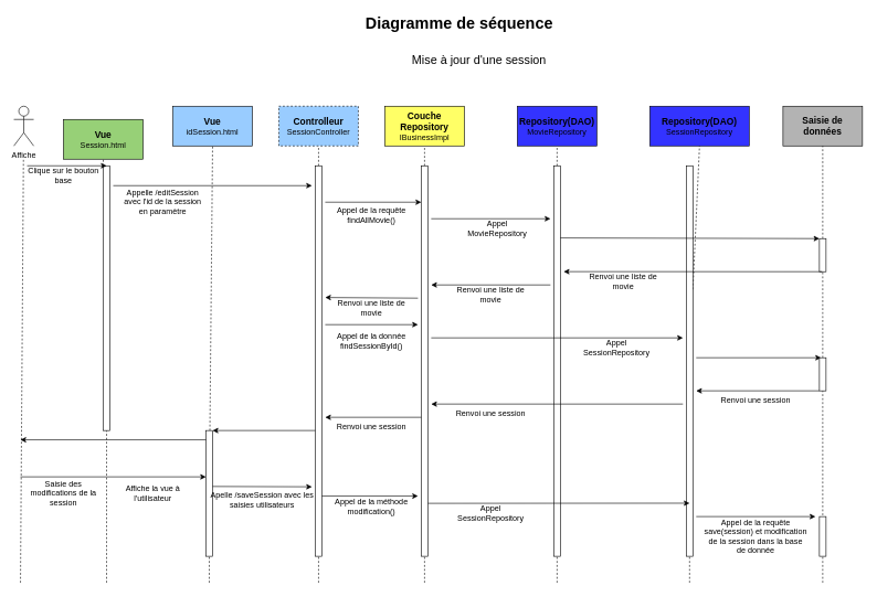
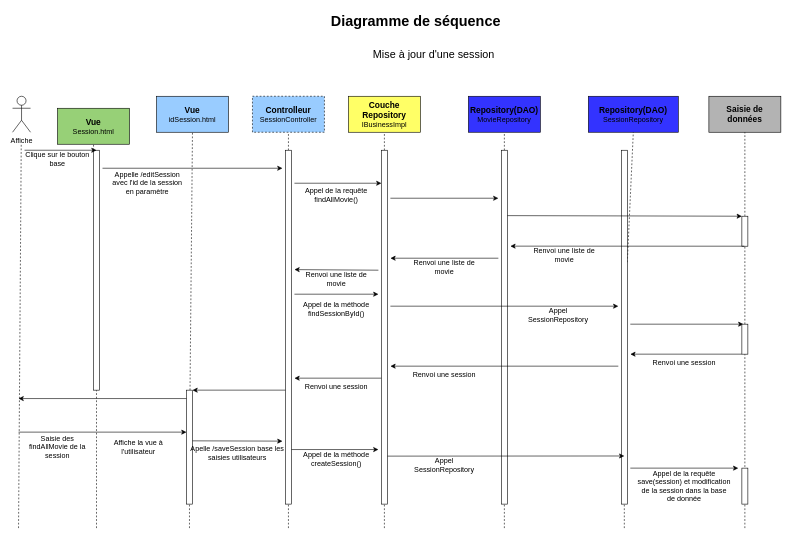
  <mxCell id="0" />
  <mxCell id="1" parent="0" />
  <mxCell id="2" value="&lt;font style=&quot;font-size: 18px;&quot;&gt;Mise à jour d'une session&lt;/font&gt;" style="text;html=1;align=center;verticalAlign=middle;whiteSpace=wrap;rounded=0;" parent="1" vertex="1"><mxGeometry x="575" y="75" width="295" height="30" as="geometry" /></mxCell>
  <mxCell id="3" value="&lt;font style=&quot;font-size: 24px;&quot;&gt;&lt;b&gt;&lt;font&gt;Diagramme de séquence&lt;/font&gt;&lt;/b&gt;&lt;/font&gt;" style="text;html=1;align=center;verticalAlign=middle;whiteSpace=wrap;rounded=0;" parent="1" vertex="1"><mxGeometry x="540" y="20" width="305" height="30" as="geometry" /></mxCell>
  <mxCell id="4" value="Affiche" style="shape=umlActor;verticalLabelPosition=bottom;verticalAlign=top;html=1;outlineConnect=0;" parent="1" vertex="1"><mxGeometry x="20" y="160" width="30" height="60" as="geometry" /></mxCell>
  <mxCell id="5" value="" style="endArrow=none;dashed=1;html=1;rounded=0;" parent="1" edge="1"><mxGeometry width="50" height="50" relative="1" as="geometry"><mxPoint x="30" y="880" as="sourcePoint" /><mxPoint x="34.5" y="240" as="targetPoint" /></mxGeometry></mxCell>
  <mxCell id="6" value="&lt;div&gt;&lt;b&gt;&lt;font style=&quot;font-size: 14px;&quot;&gt;Vue&lt;/font&gt;&lt;/b&gt;&lt;/div&gt;&lt;div&gt;Session.html&lt;br&gt;&lt;/div&gt;" style="rounded=0;whiteSpace=wrap;html=1;fillColor=#97D077;" parent="1" vertex="1"><mxGeometry x="95" y="180" width="120" height="60" as="geometry" /></mxCell>
  <mxCell id="7" value="" style="endArrow=none;dashed=1;html=1;rounded=0;entryX=0.5;entryY=1;entryDx=0;entryDy=0;" parent="1" source="9" target="6" edge="1"><mxGeometry width="50" height="50" relative="1" as="geometry"><mxPoint x="197.75" y="660" as="sourcePoint" /><mxPoint x="202.25" y="260" as="targetPoint" /></mxGeometry></mxCell>
  <mxCell id="8" value="" style="endArrow=none;dashed=1;html=1;rounded=0;entryX=0.5;entryY=1;entryDx=0;entryDy=0;" parent="1" target="9" edge="1"><mxGeometry width="50" height="50" relative="1" as="geometry"><mxPoint x="160" y="880" as="sourcePoint" /><mxPoint x="200" y="220" as="targetPoint" /></mxGeometry></mxCell>
  <mxCell id="9" value="" style="rounded=0;whiteSpace=wrap;html=1;" parent="1" vertex="1"><mxGeometry x="155" y="250" width="10" height="400" as="geometry" /></mxCell>
  <mxCell id="10" value="&lt;div&gt;&lt;b&gt;&lt;font style=&quot;font-size: 14px;&quot;&gt;Controlleur&lt;/font&gt;&lt;/b&gt;&lt;/div&gt;&lt;div&gt;SessionController&lt;br&gt;&lt;/div&gt;" style="rounded=0;whiteSpace=wrap;html=1;fillColor=#99CCFF;dashed=1;" parent="1" vertex="1"><mxGeometry x="420" y="160" width="120" height="60" as="geometry" /></mxCell>
  <mxCell id="11" value="" style="endArrow=none;dashed=1;html=1;rounded=0;entryX=0.5;entryY=1;entryDx=0;entryDy=0;" parent="1" source="15" target="10" edge="1"><mxGeometry width="50" height="50" relative="1" as="geometry"><mxPoint x="360" y="650" as="sourcePoint" /><mxPoint x="362.25" y="250" as="targetPoint" /></mxGeometry></mxCell>
  <mxCell id="12" value="" style="endArrow=classic;html=1;rounded=0;" parent="1" edge="1"><mxGeometry width="50" height="50" relative="1" as="geometry"><mxPoint x="40" y="250" as="sourcePoint" /><mxPoint x="160" y="250" as="targetPoint" /></mxGeometry></mxCell>
  <mxCell id="13" value="Clique sur le bouton base" style="text;html=1;align=center;verticalAlign=middle;whiteSpace=wrap;rounded=0;" parent="1" vertex="1"><mxGeometry x="35" y="250" width="120" height="30" as="geometry" /></mxCell>
  <mxCell id="14" value="" style="endArrow=none;dashed=1;html=1;rounded=0;entryX=0.5;entryY=1;entryDx=0;entryDy=0;" parent="1" target="15" edge="1"><mxGeometry width="50" height="50" relative="1" as="geometry"><mxPoint x="480" y="650" as="sourcePoint" /><mxPoint x="360" y="220" as="targetPoint" /></mxGeometry></mxCell>
  <mxCell id="15" value="" style="rounded=0;whiteSpace=wrap;html=1;" parent="1" vertex="1"><mxGeometry x="475" y="250" width="10" height="590" as="geometry" /></mxCell>
  <mxCell id="16" value="" style="endArrow=classic;html=1;rounded=0;" parent="1" edge="1"><mxGeometry width="50" height="50" relative="1" as="geometry"><mxPoint x="170" y="280" as="sourcePoint" /><mxPoint x="470" y="280" as="targetPoint" /></mxGeometry></mxCell>
  <mxCell id="17" value="Appelle /editSession avec l'id de la session en paramètre" style="text;html=1;align=center;verticalAlign=middle;whiteSpace=wrap;rounded=0;" parent="1" vertex="1"><mxGeometry x="180" y="290" width="130" height="30" as="geometry" /></mxCell>
  <mxCell id="18" value="&lt;div&gt;&lt;b&gt;&lt;font style=&quot;font-size: 14px;&quot;&gt;Couche Repository&lt;/font&gt;&lt;/b&gt;&lt;/div&gt;&lt;div&gt;IBusinessImpl&lt;br&gt;&lt;/div&gt;" style="rounded=0;whiteSpace=wrap;html=1;fillColor=#FFFF66;" parent="1" vertex="1"><mxGeometry x="580" y="160" width="120" height="60" as="geometry" /></mxCell>
  <mxCell id="19" value="" style="endArrow=none;dashed=1;html=1;rounded=0;entryX=0.5;entryY=1;entryDx=0;entryDy=0;" parent="1" source="21" target="18" edge="1"><mxGeometry width="50" height="50" relative="1" as="geometry"><mxPoint x="518.88" y="680" as="sourcePoint" /><mxPoint x="521.13" y="230" as="targetPoint" /></mxGeometry></mxCell>
  <mxCell id="20" value="" style="endArrow=none;dashed=1;html=1;rounded=0;entryX=0.5;entryY=1;entryDx=0;entryDy=0;" parent="1" target="21" edge="1"><mxGeometry width="50" height="50" relative="1" as="geometry"><mxPoint x="640" y="880" as="sourcePoint" /><mxPoint x="571.12" y="360" as="targetPoint" /></mxGeometry></mxCell>
  <mxCell id="21" value="" style="rounded=0;whiteSpace=wrap;html=1;" parent="1" vertex="1"><mxGeometry x="635" y="250" width="10" height="590" as="geometry" /></mxCell>
  <mxCell id="22" value="" style="endArrow=classic;html=1;rounded=0;" parent="1" edge="1"><mxGeometry width="50" height="50" relative="1" as="geometry"><mxPoint x="490" y="305" as="sourcePoint" /><mxPoint x="635" y="305" as="targetPoint" /></mxGeometry></mxCell>
  <mxCell id="23" value="&lt;div&gt;&lt;b&gt;&lt;font style=&quot;font-size: 14px;&quot;&gt;Repository(DAO)&lt;/font&gt;&lt;/b&gt;&lt;/div&gt;&lt;div&gt;MovieRepository&lt;font style=&quot;font-size: 12px;&quot;&gt;&lt;b&gt;&lt;font&gt;&lt;br&gt;&lt;/font&gt;&lt;/b&gt;&lt;/font&gt;&lt;/div&gt;" style="rounded=0;whiteSpace=wrap;html=1;fillColor=#3333ff;" parent="1" vertex="1"><mxGeometry x="780" y="160" width="120" height="60" as="geometry" /></mxCell>
  <mxCell id="24" value="" style="endArrow=none;dashed=1;html=1;rounded=0;entryX=0.5;entryY=1;entryDx=0;entryDy=0;" parent="1" source="27" target="23" edge="1"><mxGeometry width="50" height="50" relative="1" as="geometry"><mxPoint x="717.75" y="630" as="sourcePoint" /><mxPoint x="722.25" y="230" as="targetPoint" /></mxGeometry></mxCell>
  <mxCell id="25" value="" style="endArrow=classic;html=1;rounded=0;" parent="1" edge="1"><mxGeometry width="50" height="50" relative="1" as="geometry"><mxPoint x="650" y="330" as="sourcePoint" /><mxPoint x="830" y="330" as="targetPoint" /></mxGeometry></mxCell>
  <mxCell id="26" value="" style="endArrow=none;dashed=1;html=1;rounded=0;entryX=0.5;entryY=1;entryDx=0;entryDy=0;" parent="1" target="27" edge="1"><mxGeometry width="50" height="50" relative="1" as="geometry"><mxPoint x="840" y="880" as="sourcePoint" /><mxPoint x="720" y="220" as="targetPoint" /></mxGeometry></mxCell>
  <mxCell id="27" value="" style="rounded=0;whiteSpace=wrap;html=1;" parent="1" vertex="1"><mxGeometry x="835" y="250" width="10" height="590" as="geometry" /></mxCell>
  <mxCell id="28" value="&lt;b&gt;&lt;font style=&quot;font-size: 14px;&quot;&gt;Saisie de données&lt;/font&gt;&lt;/b&gt;" style="rounded=0;whiteSpace=wrap;html=1;fillColor=#B3B3B3;" parent="1" vertex="1"><mxGeometry x="1181" y="160" width="120" height="60" as="geometry" /></mxCell>
  <mxCell id="29" value="" style="endArrow=none;dashed=1;html=1;rounded=0;entryX=0.5;entryY=1;entryDx=0;entryDy=0;" parent="1" source="31" target="28" edge="1"><mxGeometry width="50" height="50" relative="1" as="geometry"><mxPoint x="958" y="680" as="sourcePoint" /><mxPoint x="962.25" y="240" as="targetPoint" /></mxGeometry></mxCell>
  <mxCell id="30" value="" style="endArrow=none;dashed=1;html=1;rounded=0;entryX=0.5;entryY=1;entryDx=0;entryDy=0;" parent="1" source="49" target="31" edge="1"><mxGeometry width="50" height="50" relative="1" as="geometry"><mxPoint x="1160" y="640" as="sourcePoint" /><mxPoint x="960" y="220" as="targetPoint" /></mxGeometry></mxCell>
  <mxCell id="31" value="" style="rounded=0;whiteSpace=wrap;html=1;" parent="1" vertex="1"><mxGeometry x="1236" y="360" width="10" height="50" as="geometry" /></mxCell>
  <mxCell id="32" value="Appel de la requête findAllMovie()" style="text;html=1;align=center;verticalAlign=middle;whiteSpace=wrap;rounded=0;" parent="1" vertex="1"><mxGeometry x="500" y="310" width="120" height="30" as="geometry" /></mxCell>
- <mxCell id="33" value="Appel MovieRepository" style="text;html=1;align=center;verticalAlign=middle;whiteSpace=wrap;rounded=0;" parent="1" vertex="1"><mxGeometry x="690" y="330" width="120" height="30" as="geometry" /></mxCell>
  <mxCell id="34" value="Renvoi une liste de movie" style="text;html=1;align=center;verticalAlign=middle;whiteSpace=wrap;rounded=0;" parent="1" vertex="1"><mxGeometry x="680" y="430" width="120" height="30" as="geometry" /></mxCell>
  <mxCell id="35" value="" style="endArrow=classic;html=1;rounded=0;" parent="1" edge="1"><mxGeometry width="50" height="50" relative="1" as="geometry"><mxPoint x="830" y="430" as="sourcePoint" /><mxPoint x="650" y="430" as="targetPoint" /></mxGeometry></mxCell>
  <mxCell id="36" value="Renvoi une liste de movie" style="text;html=1;align=center;verticalAlign=middle;whiteSpace=wrap;rounded=0;" parent="1" vertex="1"><mxGeometry x="880" y="410" width="120" height="30" as="geometry" /></mxCell>
  <mxCell id="37" value="" style="endArrow=classic;html=1;rounded=0;" parent="1" edge="1"><mxGeometry width="50" height="50" relative="1" as="geometry"><mxPoint x="630" y="450" as="sourcePoint" /><mxPoint x="490" y="449" as="targetPoint" /></mxGeometry></mxCell>
  <mxCell id="38" value="Renvoi une liste de movie" style="text;html=1;align=center;verticalAlign=middle;whiteSpace=wrap;rounded=0;" parent="1" vertex="1"><mxGeometry x="500" y="450" width="120" height="30" as="geometry" /></mxCell>
  <mxCell id="39" value="" style="endArrow=classic;html=1;rounded=0;" parent="1" edge="1"><mxGeometry width="50" height="50" relative="1" as="geometry"><mxPoint x="490" y="490" as="sourcePoint" /><mxPoint x="630" y="490" as="targetPoint" /></mxGeometry></mxCell>
- <mxCell id="40" value="Appel de la donnée findSessionById()" style="text;html=1;align=center;verticalAlign=middle;whiteSpace=wrap;rounded=0;" parent="1" vertex="1"><mxGeometry x="500" y="500" width="120" height="30" as="geometry" /></mxCell>
+ <mxCell id="40" value="Appel de la méthode findSessionById()" style="text;html=1;align=center;verticalAlign=middle;whiteSpace=wrap;rounded=0;" parent="1" vertex="1"><mxGeometry x="500" y="500" width="120" height="30" as="geometry" /></mxCell>
  <mxCell id="41" value="" style="endArrow=classic;html=1;rounded=0;" parent="1" edge="1"><mxGeometry width="50" height="50" relative="1" as="geometry"><mxPoint x="650" y="510" as="sourcePoint" /><mxPoint x="1030" y="510" as="targetPoint" /></mxGeometry></mxCell>
  <mxCell id="42" value="Appel SessionRepository" style="text;html=1;align=center;verticalAlign=middle;whiteSpace=wrap;rounded=0;" parent="1" vertex="1"><mxGeometry x="870" y="510" width="120" height="30" as="geometry" /></mxCell>
  <mxCell id="43" value="&lt;div&gt;&lt;b&gt;&lt;font style=&quot;font-size: 14px;&quot;&gt;Repository(DAO)&lt;/font&gt;&lt;/b&gt;&lt;/div&gt;&lt;div&gt;SessionRepository&lt;font style=&quot;font-size: 12px;&quot;&gt;&lt;b&gt;&lt;font&gt;&lt;br&gt;&lt;/font&gt;&lt;/b&gt;&lt;/font&gt;&lt;/div&gt;" style="rounded=0;whiteSpace=wrap;html=1;fillColor=#3333FF;" parent="1" vertex="1"><mxGeometry x="980" y="160" width="150" height="60" as="geometry" /></mxCell>
  <mxCell id="44" value="" style="endArrow=none;dashed=1;html=1;rounded=0;entryX=0.5;entryY=1;entryDx=0;entryDy=0;" parent="1" source="46" target="43" edge="1"><mxGeometry width="50" height="50" relative="1" as="geometry"><mxPoint x="960" y="640" as="sourcePoint" /><mxPoint x="959.5" y="220" as="targetPoint" /></mxGeometry></mxCell>
  <mxCell id="45" value="" style="endArrow=none;dashed=1;html=1;rounded=0;entryX=0.5;entryY=1;entryDx=0;entryDy=0;" parent="1" target="46" edge="1"><mxGeometry width="50" height="50" relative="1" as="geometry"><mxPoint x="1040" y="880" as="sourcePoint" /><mxPoint x="959.5" y="220" as="targetPoint" /></mxGeometry></mxCell>
  <mxCell id="46" value="" style="rounded=0;whiteSpace=wrap;html=1;" parent="1" vertex="1"><mxGeometry x="1035" y="250" width="10" height="590" as="geometry" /></mxCell>
  <mxCell id="47" value="" style="endArrow=classic;html=1;rounded=0;entryX=0.25;entryY=0;entryDx=0;entryDy=0;" parent="1" target="49" edge="1"><mxGeometry width="50" height="50" relative="1" as="geometry"><mxPoint x="1050" y="540" as="sourcePoint" /><mxPoint x="1140" y="540" as="targetPoint" /></mxGeometry></mxCell>
  <mxCell id="48" value="" style="endArrow=none;dashed=1;html=1;rounded=0;entryX=0.5;entryY=1;entryDx=0;entryDy=0;" parent="1" target="49" edge="1"><mxGeometry width="50" height="50" relative="1" as="geometry"><mxPoint x="1241" y="880" as="sourcePoint" /><mxPoint x="1160" y="410" as="targetPoint" /></mxGeometry></mxCell>
  <mxCell id="49" value="" style="rounded=0;whiteSpace=wrap;html=1;" parent="1" vertex="1"><mxGeometry x="1236" y="540" width="10" height="50" as="geometry" /></mxCell>
  <mxCell id="50" value="" style="endArrow=classic;html=1;rounded=0;exitX=0;exitY=1;exitDx=0;exitDy=0;" parent="1" source="49" edge="1"><mxGeometry width="50" height="50" relative="1" as="geometry"><mxPoint x="1155" y="589" as="sourcePoint" /><mxPoint x="1050" y="590" as="targetPoint" /></mxGeometry></mxCell>
  <mxCell id="51" value="Renvoi une session" style="text;html=1;align=center;verticalAlign=middle;whiteSpace=wrap;rounded=0;" parent="1" vertex="1"><mxGeometry x="1080" y="590" width="120" height="30" as="geometry" /></mxCell>
  <mxCell id="52" value="" style="endArrow=classic;html=1;rounded=0;" parent="1" edge="1"><mxGeometry width="50" height="50" relative="1" as="geometry"><mxPoint x="1030" y="610" as="sourcePoint" /><mxPoint x="650" y="610" as="targetPoint" /></mxGeometry></mxCell>
  <mxCell id="53" value="Renvoi une session" style="text;html=1;align=center;verticalAlign=middle;whiteSpace=wrap;rounded=0;" parent="1" vertex="1"><mxGeometry x="680" y="610" width="120" height="30" as="geometry" /></mxCell>
  <mxCell id="54" value="&lt;div&gt;&lt;font style=&quot;font-size: 14px;&quot;&gt;&lt;b&gt;Vue&lt;/b&gt;&lt;/font&gt;&lt;/div&gt;&lt;div&gt;idSession.html&lt;br&gt;&lt;/div&gt;" style="rounded=0;whiteSpace=wrap;html=1;fillColor=#99CCFF;" parent="1" vertex="1"><mxGeometry x="260" y="160" width="120" height="60" as="geometry" /></mxCell>
  <mxCell id="55" value="" style="endArrow=none;dashed=1;html=1;rounded=0;entryX=0.5;entryY=1;entryDx=0;entryDy=0;" parent="1" source="60" target="54" edge="1"><mxGeometry width="50" height="50" relative="1" as="geometry"><mxPoint x="317.75" y="780" as="sourcePoint" /><mxPoint x="322.25" y="220" as="targetPoint" /></mxGeometry></mxCell>
  <mxCell id="56" value="" style="endArrow=classic;html=1;rounded=0;exitX=0;exitY=1;exitDx=0;exitDy=0;" parent="1" edge="1"><mxGeometry width="50" height="50" relative="1" as="geometry"><mxPoint x="635" y="630" as="sourcePoint" /><mxPoint x="490" y="630" as="targetPoint" /></mxGeometry></mxCell>
  <mxCell id="57" value="Renvoi une session" style="text;html=1;align=center;verticalAlign=middle;whiteSpace=wrap;rounded=0;" parent="1" vertex="1"><mxGeometry x="500" y="630" width="120" height="30" as="geometry" /></mxCell>
  <mxCell id="58" value="" style="endArrow=classic;html=1;rounded=0;exitX=0;exitY=1;exitDx=0;exitDy=0;entryX=1;entryY=0;entryDx=0;entryDy=0;" parent="1" target="60" edge="1"><mxGeometry width="50" height="50" relative="1" as="geometry"><mxPoint x="475" y="650" as="sourcePoint" /><mxPoint x="350" y="650" as="targetPoint" /></mxGeometry></mxCell>
  <mxCell id="59" value="" style="endArrow=none;dashed=1;html=1;rounded=0;" parent="1" target="60" edge="1"><mxGeometry width="50" height="50" relative="1" as="geometry"><mxPoint x="315" y="880" as="sourcePoint" /><mxPoint x="322.25" y="220" as="targetPoint" /></mxGeometry></mxCell>
  <mxCell id="60" value="" style="rounded=0;whiteSpace=wrap;html=1;" parent="1" vertex="1"><mxGeometry x="310" y="650" width="10" height="190" as="geometry" /></mxCell>
  <mxCell id="61" value="" style="endArrow=classic;html=1;rounded=0;exitX=0;exitY=1;exitDx=0;exitDy=0;" parent="1" edge="1"><mxGeometry width="50" height="50" relative="1" as="geometry"><mxPoint x="310" y="664" as="sourcePoint" /><mxPoint x="30" y="664" as="targetPoint" /></mxGeometry></mxCell>
  <mxCell id="62" value="Affiche la vue à l'utilisateur" style="text;html=1;align=center;verticalAlign=middle;whiteSpace=wrap;rounded=0;" parent="1" vertex="1"><mxGeometry x="170" y="730" width="120" height="30" as="geometry" /></mxCell>
  <mxCell id="63" value="" style="endArrow=classic;html=1;rounded=0;" parent="1" edge="1"><mxGeometry width="50" height="50" relative="1" as="geometry"><mxPoint x="30" y="720" as="sourcePoint" /><mxPoint x="310" y="720" as="targetPoint" /></mxGeometry></mxCell>
- <mxCell id="64" value="Saisie des modifications de la session" style="text;html=1;align=center;verticalAlign=middle;whiteSpace=wrap;rounded=0;" parent="1" vertex="1"><mxGeometry x="40" y="730" width="110" height="30" as="geometry" /></mxCell>
- <mxCell id="65" value="Apelle /saveSession avec les saisies utilisateurs" style="text;html=1;align=center;verticalAlign=middle;whiteSpace=wrap;rounded=0;" parent="1" vertex="1"><mxGeometry x="315" y="740" width="160" height="30" as="geometry" /></mxCell>
+ <mxCell id="64" value="Saisie des findAllMovie de la session" style="text;html=1;align=center;verticalAlign=middle;whiteSpace=wrap;rounded=0;" parent="1" vertex="1"><mxGeometry x="40" y="730" width="110" height="30" as="geometry" /></mxCell>
+ <mxCell id="65" value="Apelle /saveSession base les saisies utilisateurs" style="text;html=1;align=center;verticalAlign=middle;whiteSpace=wrap;rounded=0;" parent="1" vertex="1"><mxGeometry x="315" y="740" width="160" height="30" as="geometry" /></mxCell>
  <mxCell id="66" value="" style="endArrow=classic;html=1;rounded=0;" parent="1" edge="1"><mxGeometry width="50" height="50" relative="1" as="geometry"><mxPoint x="320" y="734.5" as="sourcePoint" /><mxPoint x="470" y="735" as="targetPoint" /></mxGeometry></mxCell>
  <mxCell id="67" value="" style="endArrow=classic;html=1;rounded=0;" parent="1" edge="1"><mxGeometry width="50" height="50" relative="1" as="geometry"><mxPoint x="485" y="749" as="sourcePoint" /><mxPoint x="630" y="749" as="targetPoint" /></mxGeometry></mxCell>
- <mxCell id="68" value="Appel de la méthode modification()" style="text;html=1;align=center;verticalAlign=middle;whiteSpace=wrap;rounded=0;" parent="1" vertex="1"><mxGeometry x="495" y="750" width="130" height="30" as="geometry" /></mxCell>
+ <mxCell id="68" value="Appel de la méthode createSession()" style="text;html=1;align=center;verticalAlign=middle;whiteSpace=wrap;rounded=0;" parent="1" vertex="1"><mxGeometry x="495" y="750" width="130" height="30" as="geometry" /></mxCell>
  <mxCell id="69" value="" style="endArrow=classic;html=1;rounded=0;entryX=0.5;entryY=0.864;entryDx=0;entryDy=0;entryPerimeter=0;" parent="1" edge="1" target="46"><mxGeometry width="50" height="50" relative="1" as="geometry"><mxPoint x="645" y="760" as="sourcePoint" /><mxPoint x="830" y="760" as="targetPoint" /></mxGeometry></mxCell>
  <mxCell id="70" value="Appel SessionRepository" style="text;html=1;align=center;verticalAlign=middle;whiteSpace=wrap;rounded=0;" parent="1" vertex="1"><mxGeometry x="680" y="760" width="120" height="30" as="geometry" /></mxCell>
  <mxCell id="71" value="" style="rounded=0;whiteSpace=wrap;html=1;" parent="1" vertex="1"><mxGeometry x="1236" y="780" width="10" height="60" as="geometry" /></mxCell>
  <mxCell id="72" value="" style="endArrow=classic;html=1;rounded=0;" parent="1" edge="1"><mxGeometry width="50" height="50" relative="1" as="geometry"><mxPoint x="1050" y="780" as="sourcePoint" /><mxPoint x="1230" y="780" as="targetPoint" /></mxGeometry></mxCell>
  <mxCell id="73" value="Appel de la requête save(session) et modification de la session dans la base de donnée" style="text;html=1;align=center;verticalAlign=middle;whiteSpace=wrap;rounded=0;" parent="1" vertex="1"><mxGeometry x="1060" y="795" width="160" height="30" as="geometry" /></mxCell>
  <mxCell id="74" value="" style="endArrow=none;dashed=1;html=1;rounded=0;" parent="1" edge="1"><mxGeometry width="50" height="50" relative="1" as="geometry"><mxPoint x="480" y="880" as="sourcePoint" /><mxPoint x="480" y="840" as="targetPoint" /></mxGeometry></mxCell>
  <mxCell id="75" value="" style="endArrow=classic;html=1;rounded=0;entryX=0;entryY=0;entryDx=0;entryDy=0;" parent="1" target="31" edge="1"><mxGeometry width="50" height="50" relative="1" as="geometry"><mxPoint x="845" y="359" as="sourcePoint" /><mxPoint x="1015" y="359" as="targetPoint" /></mxGeometry></mxCell>
  <mxCell id="76" value="" style="endArrow=classic;html=1;rounded=0;entryX=1.5;entryY=0.271;entryDx=0;entryDy=0;entryPerimeter=0;" parent="1" target="27" edge="1"><mxGeometry width="50" height="50" relative="1" as="geometry"><mxPoint x="1240" y="410" as="sourcePoint" /><mxPoint x="1080" y="410" as="targetPoint" /></mxGeometry></mxCell>
